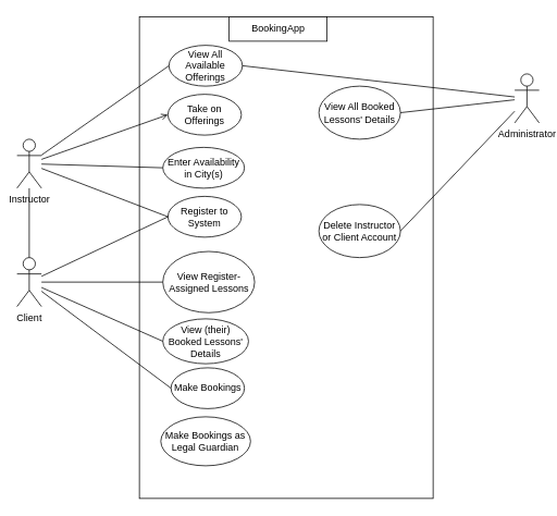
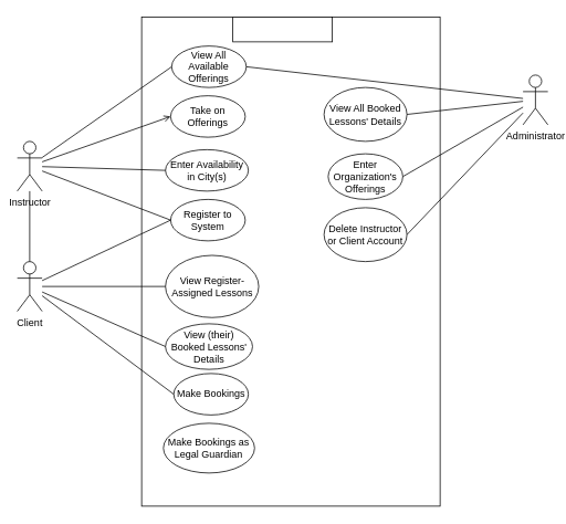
  <mxCell id="0" />
  <mxCell id="1" parent="0" />
  <mxCell id="2" value="" style="rounded=0;whiteSpace=wrap;html=1;" parent="1" vertex="1"><mxGeometry x="170" y="20" width="360" height="590" as="geometry" /></mxCell>
  <mxCell id="3" value="" style="rounded=0;whiteSpace=wrap;html=1;" parent="1" vertex="1"><mxGeometry x="280" y="20" width="120" height="30" as="geometry" /></mxCell>
- <mxCell id="4" value="BookingApp" style="text;html=1;align=center;verticalAlign=middle;whiteSpace=wrap;rounded=0;" parent="1" vertex="1"><mxGeometry x="302.5" y="20" width="75" height="30" as="geometry" /></mxCell>
  <mxCell id="5" style="edgeStyle=orthogonalEdgeStyle;rounded=0;orthogonalLoop=1;jettySize=auto;html=1;exitX=0.5;exitY=1;exitDx=0;exitDy=0;" parent="1" source="3" target="3" edge="1"><mxGeometry relative="1" as="geometry" /></mxCell>
  <mxCell id="6" value="Instructor" style="shape=umlActor;verticalLabelPosition=bottom;verticalAlign=top;html=1;outlineConnect=0;" parent="1" vertex="1"><mxGeometry x="20" y="170" width="30" height="60" as="geometry" /></mxCell>
  <mxCell id="7" value="Client" style="shape=umlActor;verticalLabelPosition=bottom;verticalAlign=top;html=1;outlineConnect=0;" parent="1" vertex="1"><mxGeometry x="20" y="315" width="30" height="60" as="geometry" /></mxCell>
  <mxCell id="8" value="Administrator&lt;div&gt;&lt;br&gt;&lt;/div&gt;" style="shape=umlActor;verticalLabelPosition=bottom;verticalAlign=top;html=1;outlineConnect=0;" parent="1" vertex="1"><mxGeometry x="630" y="90" width="30" height="60" as="geometry" /></mxCell>
  <mxCell id="9" value="Register to System" style="ellipse;whiteSpace=wrap;html=1;" parent="1" vertex="1"><mxGeometry x="205" y="240" width="90" height="50" as="geometry" /></mxCell>
  <mxCell id="10" value="" style="endArrow=none;html=1;rounded=0;entryX=0;entryY=0.5;entryDx=0;entryDy=0;" parent="1" source="6" target="9" edge="1"><mxGeometry width="50" height="50" relative="1" as="geometry"><mxPoint x="300" y="430" as="sourcePoint" /><mxPoint x="350" y="380" as="targetPoint" /></mxGeometry></mxCell>
  <mxCell id="11" value="" style="endArrow=none;html=1;rounded=0;entryX=0;entryY=0.5;entryDx=0;entryDy=0;" parent="1" source="7" target="9" edge="1"><mxGeometry width="50" height="50" relative="1" as="geometry"><mxPoint x="50" y="318.705" as="sourcePoint" /><mxPoint x="350" y="380" as="targetPoint" /></mxGeometry></mxCell>
  <mxCell id="12" value="Take on Offerings" style="ellipse;whiteSpace=wrap;html=1;" parent="1" vertex="1"><mxGeometry x="205" y="115" width="90" height="50" as="geometry" /></mxCell>
  <mxCell id="13" value="" style="endArrow=open;html=1;rounded=0;entryX=0;entryY=0.5;entryDx=0;entryDy=0;" parent="1" source="6" target="12" edge="1"><mxGeometry width="50" height="50" relative="1" as="geometry"><mxPoint x="300" y="340" as="sourcePoint" /><mxPoint x="350" y="290" as="targetPoint" /></mxGeometry></mxCell>
  <mxCell id="14" value="Enter Availability in City(s)" style="ellipse;whiteSpace=wrap;html=1;" parent="1" vertex="1"><mxGeometry x="198.75" y="180" width="100" height="50" as="geometry" /></mxCell>
  <mxCell id="15" value="View All Available Offerings" style="ellipse;whiteSpace=wrap;html=1;" parent="1" vertex="1"><mxGeometry x="206.25" y="55" width="90" height="50" as="geometry" /></mxCell>
  <mxCell id="16" value="" style="endArrow=none;html=1;rounded=0;entryX=0;entryY=0.5;entryDx=0;entryDy=0;" parent="1" source="6" target="15" edge="1"><mxGeometry width="50" height="50" relative="1" as="geometry"><mxPoint x="50" y="85" as="sourcePoint" /><mxPoint x="350" y="200" as="targetPoint" /></mxGeometry></mxCell>
  <mxCell id="17" value="View Register-Assigned Lessons" style="ellipse;whiteSpace=wrap;html=1;" parent="1" vertex="1"><mxGeometry x="198.75" y="307.5" width="112.5" height="75" as="geometry" /></mxCell>
  <mxCell id="18" value="" style="endArrow=none;html=1;rounded=0;entryX=0;entryY=0.5;entryDx=0;entryDy=0;" parent="1" source="7" target="17" edge="1"><mxGeometry width="50" height="50" relative="1" as="geometry"><mxPoint x="300" y="250" as="sourcePoint" /><mxPoint x="350" y="200" as="targetPoint" /></mxGeometry></mxCell>
  <mxCell id="19" value="View (their) Booked Lessons' Details" style="ellipse;whiteSpace=wrap;html=1;" parent="1" vertex="1"><mxGeometry x="198.75" y="390" width="105" height="55" as="geometry" /></mxCell>
  <mxCell id="20" value="" style="endArrow=none;html=1;rounded=0;entryX=0;entryY=0.5;entryDx=0;entryDy=0;" parent="1" source="7" target="19" edge="1"><mxGeometry width="50" height="50" relative="1" as="geometry"><mxPoint x="300" y="250" as="sourcePoint" /><mxPoint x="350" y="200" as="targetPoint" /></mxGeometry></mxCell>
  <mxCell id="21" value="" style="endArrow=none;html=1;rounded=0;entryX=0;entryY=0.5;entryDx=0;entryDy=0;" parent="1" source="6" target="14" edge="1"><mxGeometry width="50" height="50" relative="1" as="geometry"><mxPoint x="300" y="360" as="sourcePoint" /><mxPoint x="350" y="310" as="targetPoint" /></mxGeometry></mxCell>
  <mxCell id="22" value="Make Bookings" style="ellipse;whiteSpace=wrap;html=1;" parent="1" vertex="1"><mxGeometry x="208.75" y="450" width="90" height="50" as="geometry" /></mxCell>
  <mxCell id="23" value="Make Bookings as Legal Guardian" style="ellipse;whiteSpace=wrap;html=1;" parent="1" vertex="1"><mxGeometry x="196.25" y="510" width="110" height="60" as="geometry" /></mxCell>
  <mxCell id="24" value="" style="endArrow=none;html=1;rounded=0;entryX=0;entryY=0.5;entryDx=0;entryDy=0;" parent="1" source="7" target="22" edge="1"><mxGeometry width="50" height="50" relative="1" as="geometry"><mxPoint x="50" y="325.07" as="sourcePoint" /><mxPoint x="350" y="440" as="targetPoint" /></mxGeometry></mxCell>
  <mxCell id="25" value="" style="endArrow=none;html=1;rounded=0;" parent="1" source="7" target="6" edge="1"><mxGeometry width="50" height="50" relative="1" as="geometry"><mxPoint x="50" y="331.642" as="sourcePoint" /><mxPoint x="350" y="440" as="targetPoint" /></mxGeometry></mxCell>
  <mxCell id="26" value="" style="endArrow=none;html=1;rounded=0;exitX=1;exitY=0.5;exitDx=0;exitDy=0;" parent="1" source="15" target="8" edge="1"><mxGeometry width="50" height="50" relative="1" as="geometry"><mxPoint x="300" y="190" as="sourcePoint" /><mxPoint x="350" y="140" as="targetPoint" /></mxGeometry></mxCell>
+ <mxCell id="27" value="Enter Organization's Offerings" style="ellipse;whiteSpace=wrap;html=1;" parent="1" vertex="1"><mxGeometry x="395" y="185" width="90" height="55" as="geometry" /></mxCell>
  <mxCell id="28" value="Delete Instructor or Client Account" style="ellipse;whiteSpace=wrap;html=1;" parent="1" vertex="1"><mxGeometry x="390" y="250" width="100" height="65" as="geometry" /></mxCell>
  <mxCell id="29" value="View All Booked Lessons' Details" style="ellipse;whiteSpace=wrap;html=1;" parent="1" vertex="1"><mxGeometry x="390" y="105" width="100" height="65" as="geometry" /></mxCell>
  <mxCell id="30" value="" style="endArrow=none;html=1;rounded=0;entryX=1;entryY=0.5;entryDx=0;entryDy=0;" parent="1" source="8" target="29" edge="1"><mxGeometry width="50" height="50" relative="1" as="geometry"><mxPoint x="300" y="230" as="sourcePoint" /><mxPoint x="350" y="180" as="targetPoint" /></mxGeometry></mxCell>
+ <mxCell id="31" value="" style="endArrow=none;html=1;rounded=0;exitX=1;exitY=0.5;exitDx=0;exitDy=0;" edge="1" parent="1" source="27" target="8"><mxGeometry width="50" height="50" relative="1" as="geometry"><mxPoint x="280" y="220" as="sourcePoint" /><mxPoint x="330" y="170" as="targetPoint" /></mxGeometry></mxCell>
  <mxCell id="32" value="" style="endArrow=none;html=1;rounded=0;exitX=1;exitY=0.5;exitDx=0;exitDy=0;" edge="1" parent="1" source="28" target="8"><mxGeometry width="50" height="50" relative="1" as="geometry"><mxPoint x="280" y="220" as="sourcePoint" /><mxPoint x="330" y="170" as="targetPoint" /></mxGeometry></mxCell>
